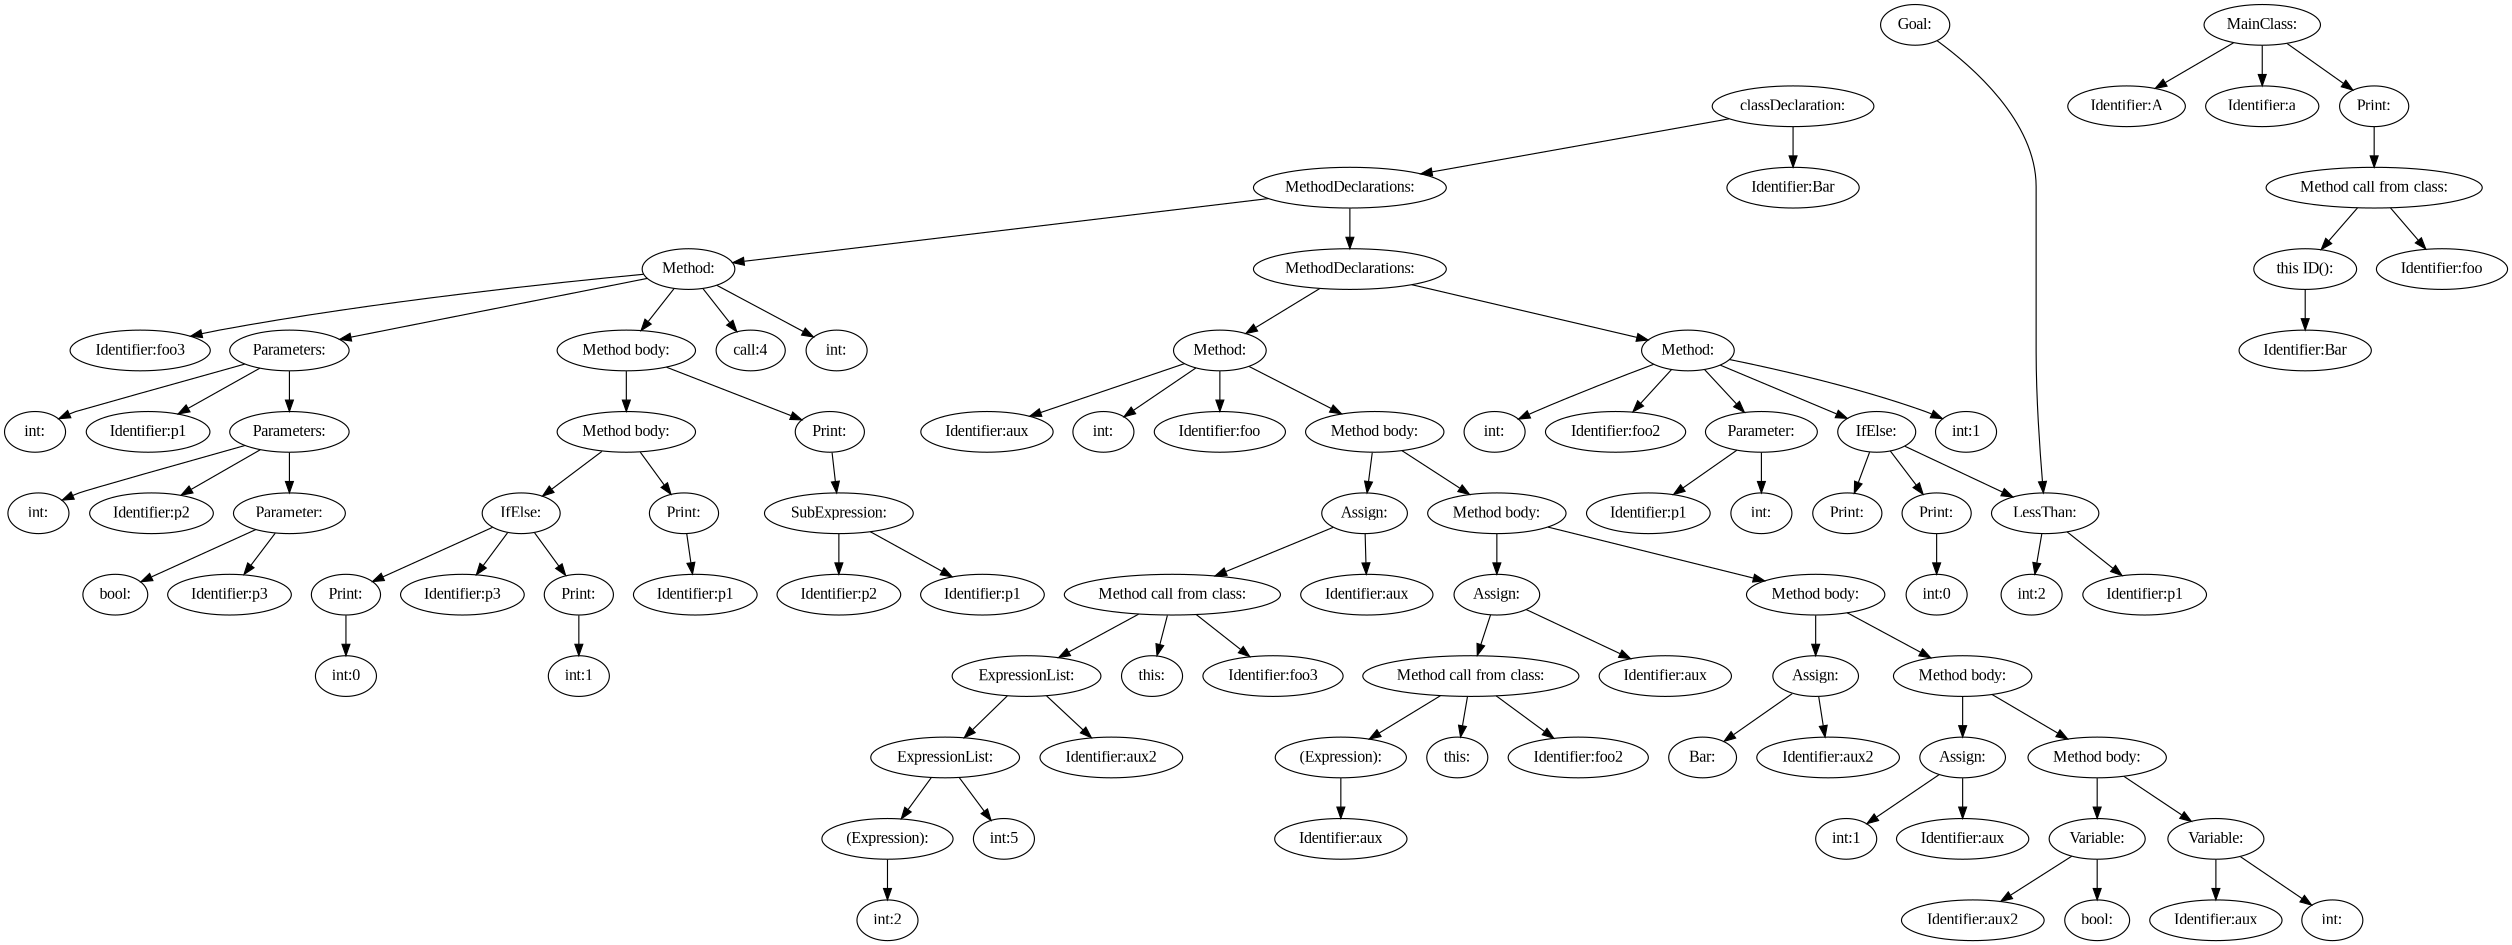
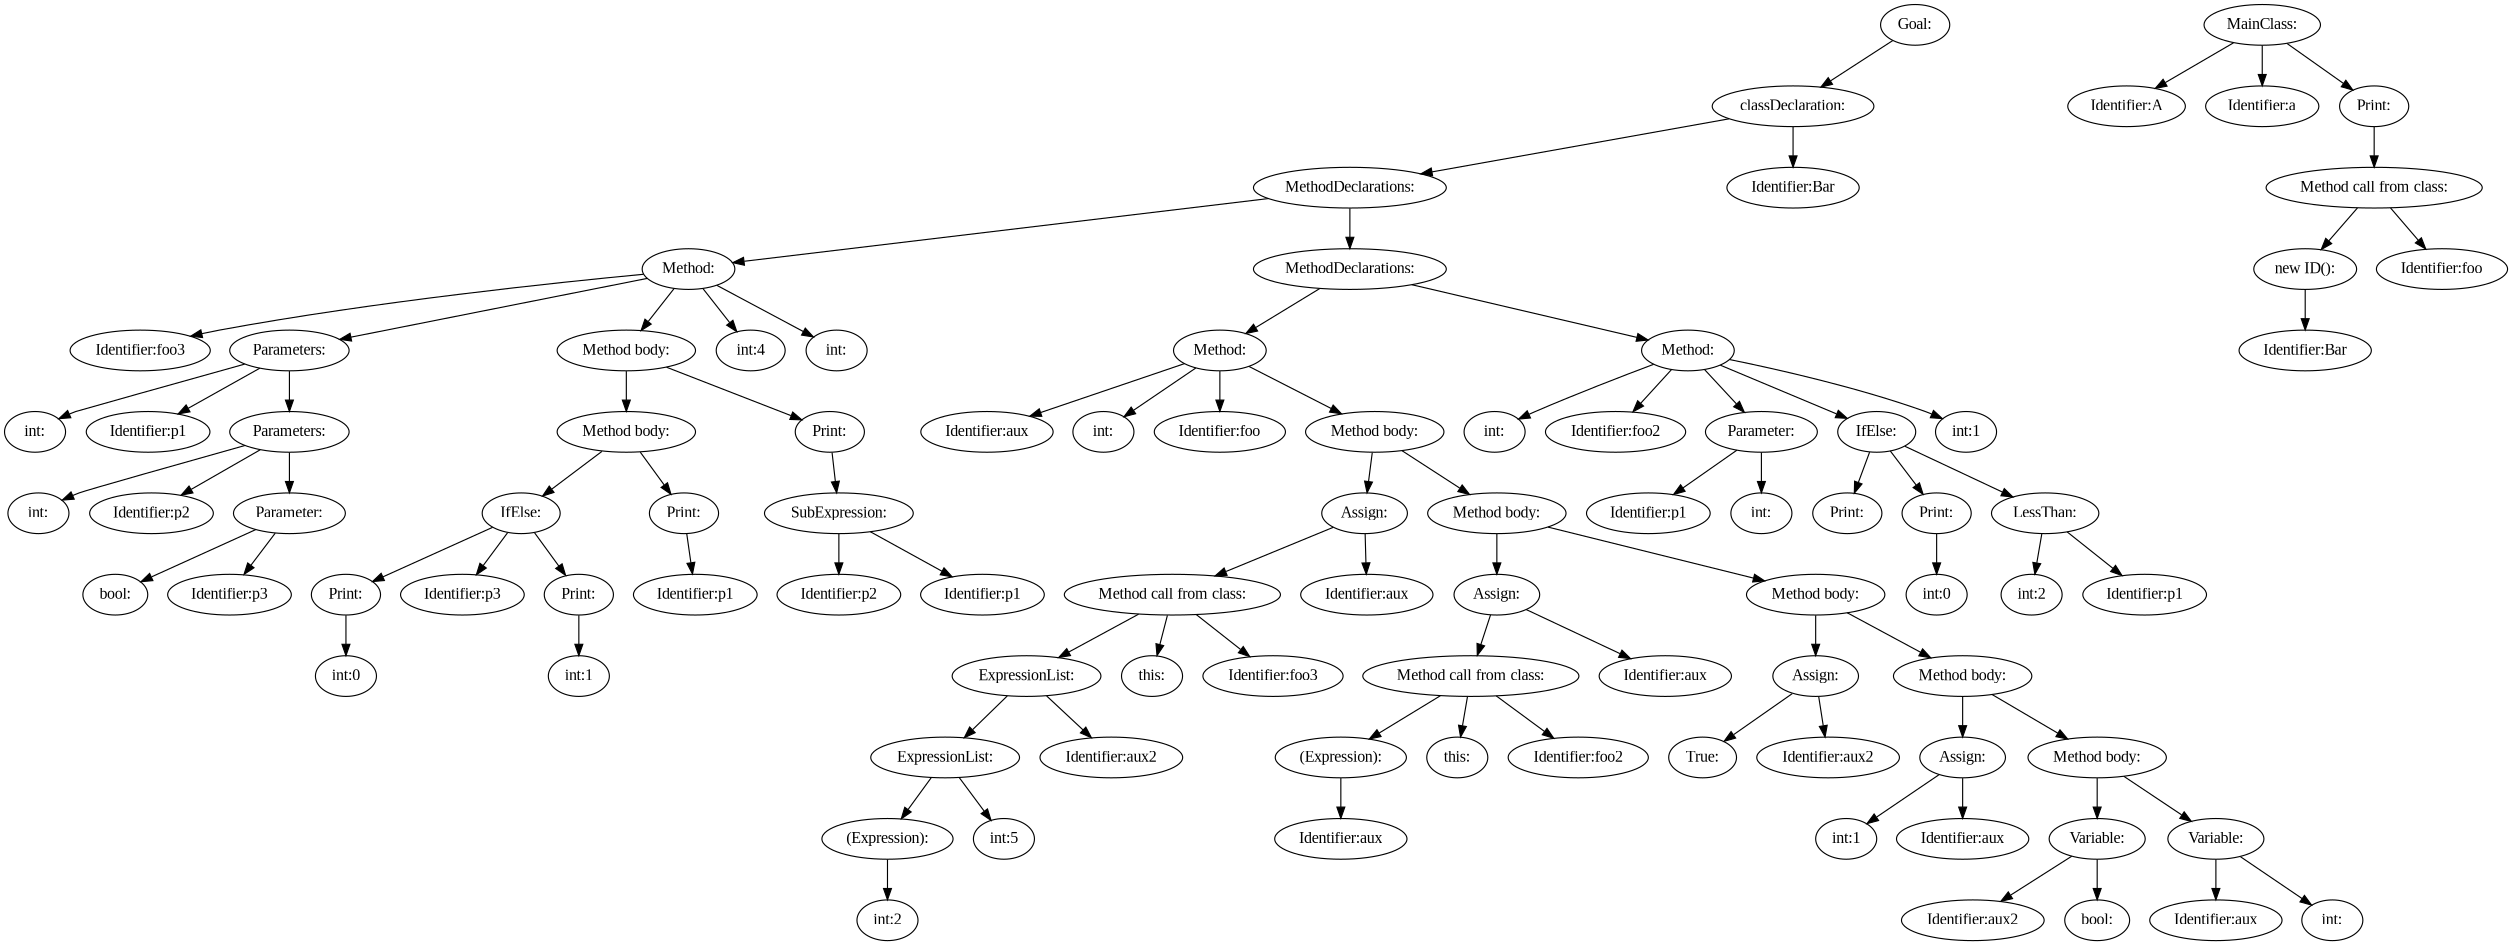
  digraph {
    fontname="Liberation Serif"
    node [fontname="Liberation Serif"]
    edge [fontname="Liberation Serif"]
    n1 [label="Goal:"]
    n2 [label="classDeclaration:"]
    n3 [label="MainClass:"]
    n4 [label="Identifier:A"]
    n5 [label="Identifier:a"]
    n6 [label="Print:"]
    n7 [label="Identifier:Bar"]
    n8 [label="MethodDeclarations:"]
    n9 [label="Method call from class:"]
-   n10 [label="this ID():"]
+   n10 [label="new ID():"]
    n11 [label="Identifier:foo"]
    n12 [label="Identifier:Bar"]
    n13 [label="MethodDeclarations:"]
    n14 [label="Method:"]
    n15 [label="Method:"]
    n16 [label="Method:"]
    n17 [label="int:"]
    n18 [label="Identifier:foo3"]
    n19 [label="Parameters:"]
    n20 [label="Method body:"]
-   n21 [label="call:4"]
+   n21 [label="int:4"]
    n22 [label="int:"]
    n23 [label="Identifier:foo"]
    n24 [label="Method body:"]
    n25 [label="Identifier:aux"]
    n26 [label="int:"]
    n27 [label="Identifier:foo2"]
    n28 [label="Parameter:"]
    n29 [label="IfElse:"]
    n30 [label="int:1"]
    n31 [label="Method body:"]
    n32 [label="Assign:"]
    n33 [label="Method body:"]
    n34 [label="Assign:"]
    n35 [label="Identifier:aux"]
    n36 [label="Method call from class:"]
    n37 [label="Method body:"]
    n38 [label="Assign:"]
    n39 [label="Identifier:aux"]
    n40 [label="Method call from class:"]
    n41 [label="Method body:"]
    n42 [label="Assign:"]
    n43 [label="Identifier:aux2"]
-   n44 [label="Bar:"]
+   n44 [label="True:"]
    n45 [label="Variable:"]
    n46 [label="Variable:"]
    n47 [label="Identifier:aux"]
    n48 [label="int:1"]
    n49 [label="int:"]
    n50 [label="Identifier:aux"]
    n51 [label="bool:"]
    n52 [label="Identifier:aux2"]
    n53 [label="this:"]
    n54 [label="Identifier:foo2"]
    n55 [label="(Expression):"]
    n56 [label="Identifier:aux"]
    n57 [label="this:"]
    n58 [label="Identifier:foo3"]
    n59 [label="ExpressionList:"]
    n60 [label="ExpressionList:"]
    n61 [label="Identifier:aux2"]
    n62 [label="(Expression):"]
    n63 [label="int:5"]
    n64 [label="int:2"]
    n65 [label="int:"]
    n66 [label="Identifier:p1"]
    n67 [label="LessThan:"]
    n68 [label="Print:"]
    n69 [label="Print:"]
    n70 [label="Identifier:p1"]
    n71 [label="int:2"]
    n72 [label="int:0"]
    n73 [label="int:"]
    n74 [label="Identifier:p1"]
    n75 [label="Parameters:"]
    n76 [label="Method body:"]
    n77 [label="Print:"]
    n78 [label="int:"]
    n79 [label="Identifier:p2"]
    n80 [label="Parameter:"]
    n81 [label="bool:"]
    n82 [label="Identifier:p3"]
    n83 [label="IfElse:"]
    n84 [label="Print:"]
    n85 [label="SubExpression:"]
    n86 [label="Identifier:p3"]
    n87 [label="Print:"]
    n88 [label="Print:"]
    n89 [label="Identifier:p1"]
    n90 [label="int:1"]
    n91 [label="int:0"]
    n92 [label="Identifier:p2"]
    n93 [label="Identifier:p1"]
-   n1 -> n67
+   n1 -> n2
    n2 -> n7
    n2 -> n8
    n3 -> n4
    n3 -> n5
    n3 -> n6
    n6 -> n9
    n8 -> n13
    n8 -> n14
    n9 -> n10
    n9 -> n11
    n10 -> n12
    n13 -> n15
    n13 -> n16
    n14 -> n17
    n14 -> n18
    n14 -> n19
    n14 -> n20
    n14 -> n21
    n15 -> n22
    n15 -> n23
    n15 -> n24
    n15 -> n25
    n16 -> n26
    n16 -> n27
    n16 -> n28
    n16 -> n29
    n16 -> n30
    n19 -> n73
    n19 -> n74
    n19 -> n75
    n20 -> n76
    n20 -> n77
    n24 -> n31
    n24 -> n32
    n28 -> n65
    n28 -> n66
    n29 -> n67
    n29 -> n68
    n29 -> n69
    n31 -> n33
    n31 -> n34
    n32 -> n35
    n32 -> n36
    n33 -> n37
    n33 -> n38
    n34 -> n39
    n34 -> n40
    n36 -> n57
    n36 -> n58
    n36 -> n59
    n37 -> n41
    n37 -> n42
    n38 -> n43
    n38 -> n44
    n40 -> n53
    n40 -> n54
    n40 -> n55
    n41 -> n45
    n41 -> n46
    n42 -> n47
    n42 -> n48
    n45 -> n49
    n45 -> n50
    n46 -> n51
    n46 -> n52
    n55 -> n56
    n59 -> n60
    n59 -> n61
    n60 -> n62
    n60 -> n63
    n62 -> n64
    n67 -> n70
    n67 -> n71
    n69 -> n72
    n75 -> n78
    n75 -> n79
    n75 -> n80
    n76 -> n83
    n76 -> n84
    n77 -> n85
    n80 -> n81
    n80 -> n82
    n83 -> n86
    n83 -> n87
    n83 -> n88
    n84 -> n89
    n85 -> n92
    n85 -> n93
    n87 -> n90
    n88 -> n91
  }
